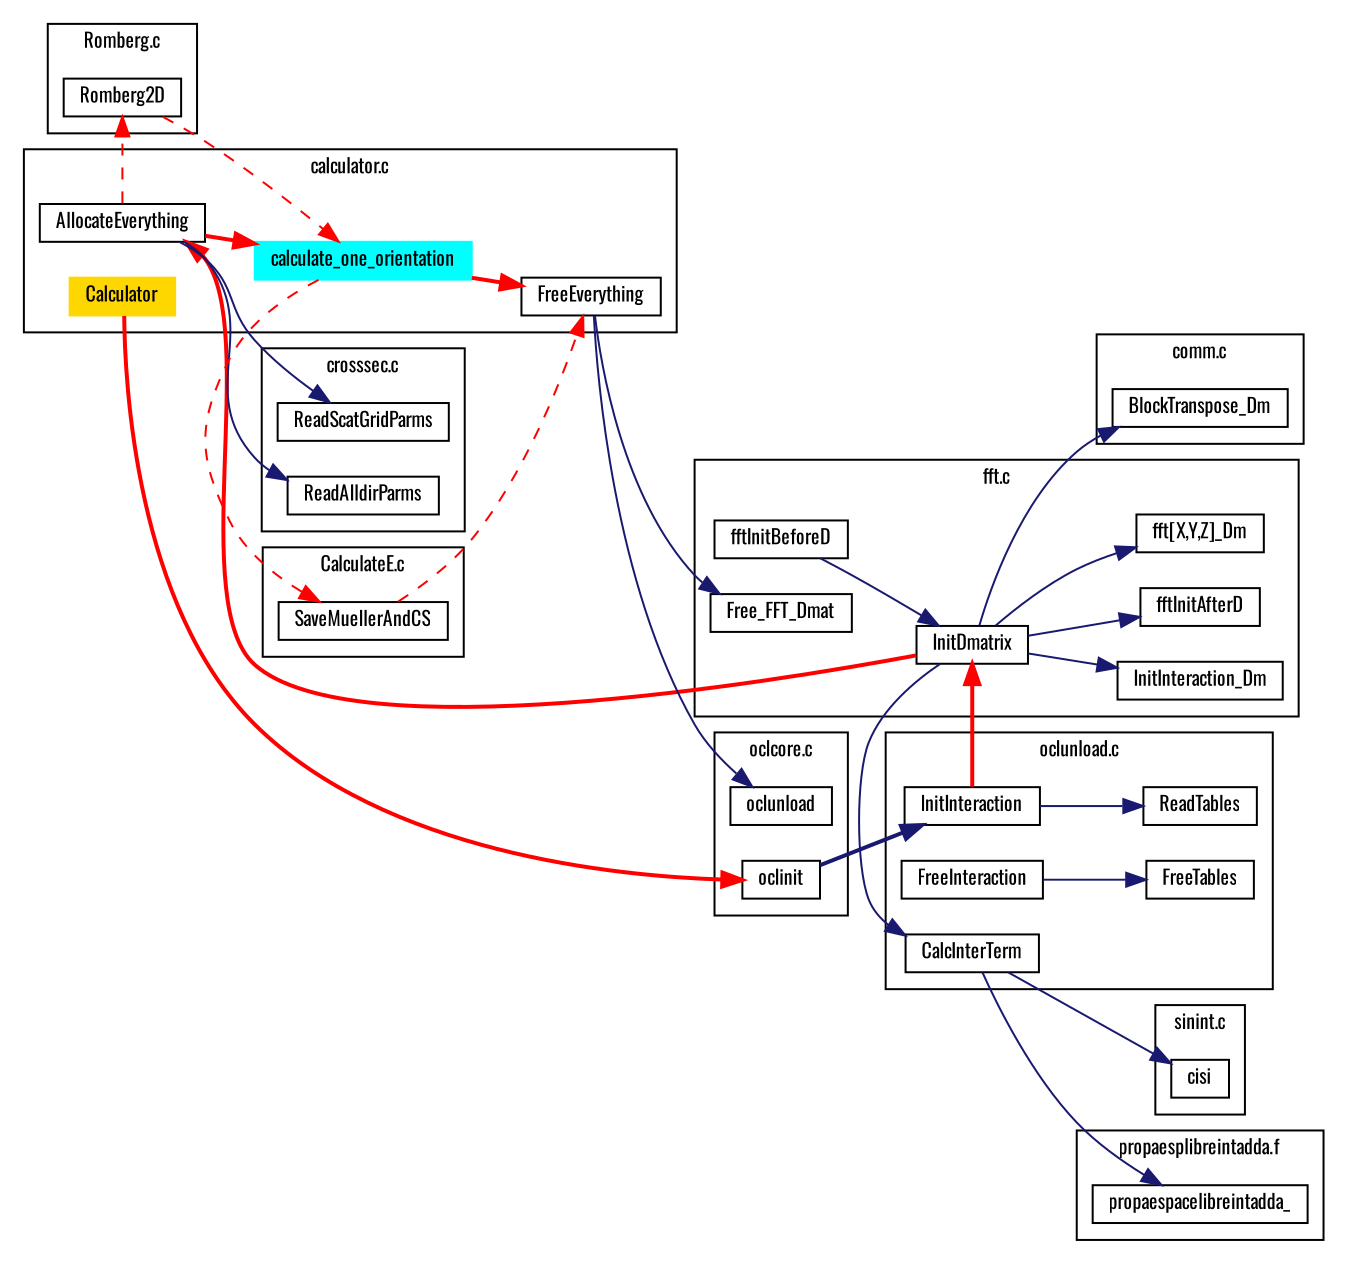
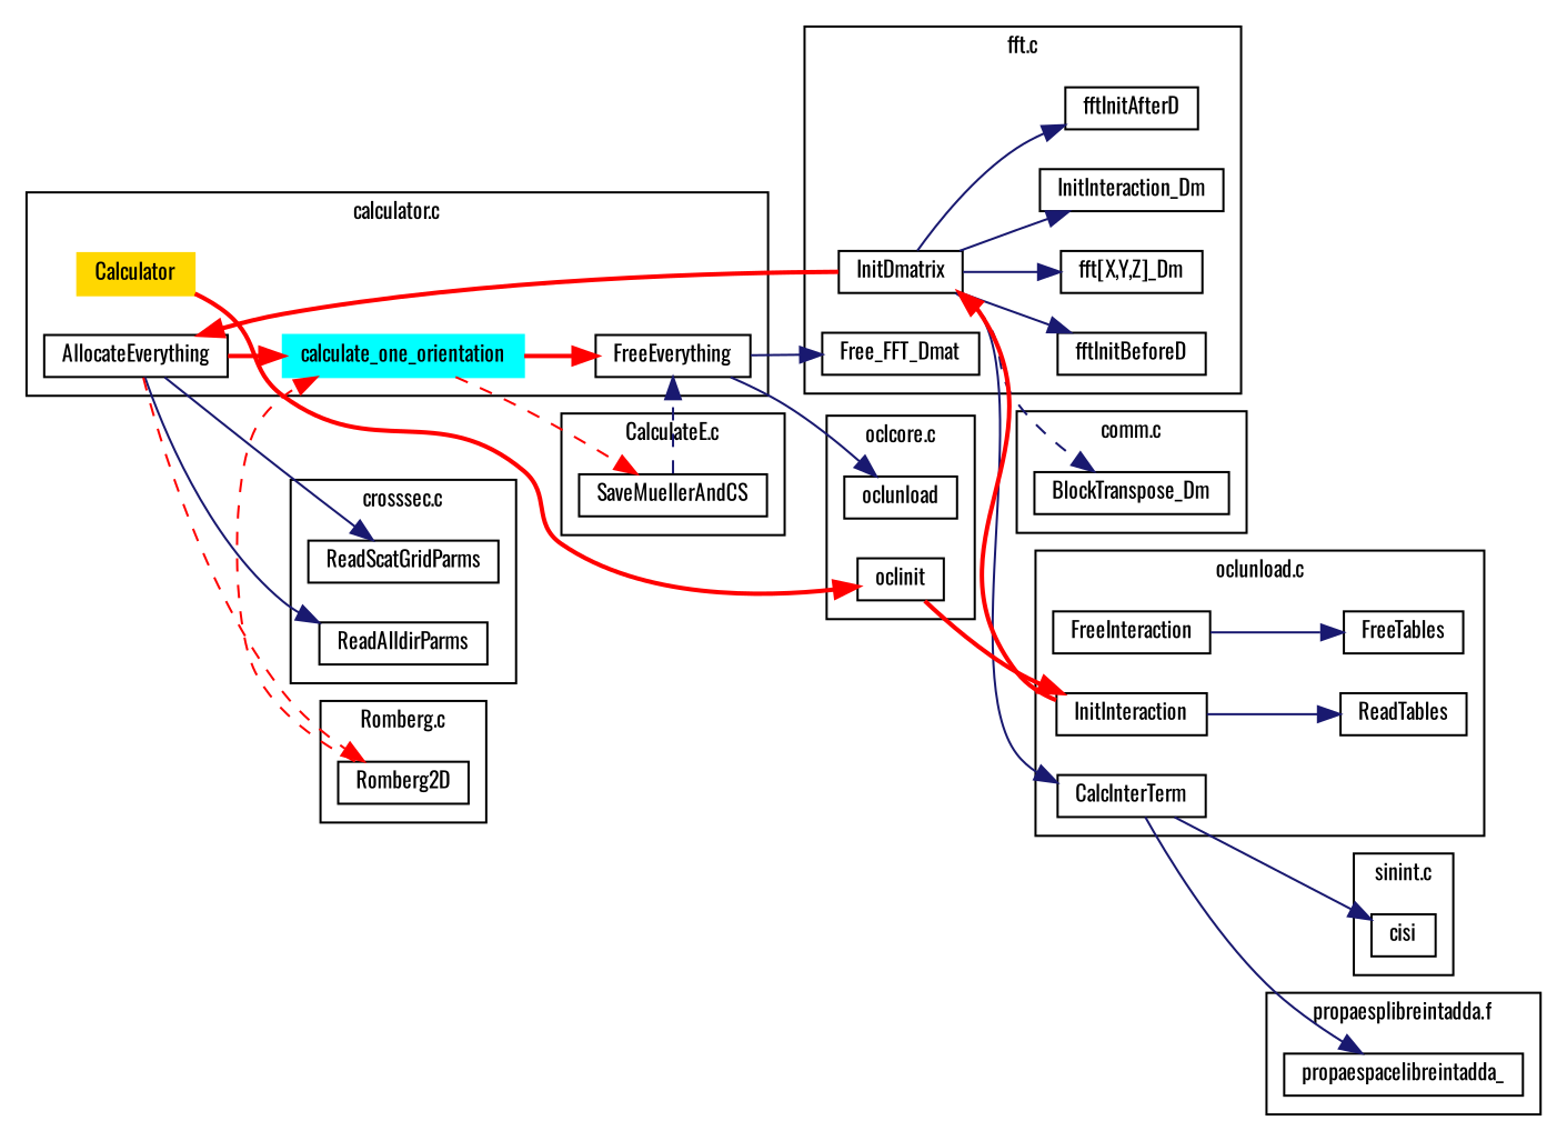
  digraph {
    fontname=Oswald
    fontsize=10
    rankdir=LR
    ranksep=.35
    node [fontname=Oswald fontsize=10 shape=box]
    edge [color=midnightblue fontname=Oswald]
    InitDmatrix [height=0.2 width=0.4]
    fftInitBeforeD [height=0.2 width=0.4]
    "fft[X,Y,Z]_Dm" [height=0.2 width=0.4]
    n4 [height=0.2 label=InitInteraction_Dm width=0.4]
    fftInitAfterD [height=0.2 width=0.4]
    Free_FFT_Dmat [height=0.2 width=0.4]
    InitInteraction [height=0.2 width=0.4]
    ReadTables [height=0.2 width=0.4]
    FreeInteraction [height=0.2 width=0.4]
    FreeTables [height=0.2 width=0.4]
    CalcInterTerm [height=0.2 width=0.4]
    Calculator [color=gold height=0.2 style=filled width=0.4]
    AllocateEverything [height=0.2 width=0.4]
    FreeEverything [height=0.2 width=0.4]
    calculate_one_orientation [color=cyan height=0.2 style=filled width=0.4]
    ReadScatGridParms [height=0.2 width=0.4]
    ReadAlldirParms [height=0.2 width=0.4]
    oclinit [height=0.2 width=0.4]
    oclunload [height=0.2 width=0.4]
    Romberg2D [height=0.2 width=0.4]
    cisi [height=0.2 width=0.4]
    propaespacelibreintadda_ [height=0.2 width=0.4]
    SaveMuellerAndCS [height=0.2 width=0.4]
    BlockTranspose_Dm [height=0.2 width=0.4]
    subgraph cluster_1 {
      label="fft.c"
      InitDmatrix
      fftInitBeforeD
      "fft[X,Y,Z]_Dm"
      n4
      fftInitAfterD
      Free_FFT_Dmat
    }
    subgraph cluster_2 {
      label="oclcore.c"
      oclinit
      oclunload
    }
    subgraph cluster_3 {
      label="crosssec.c"
      ReadScatGridParms
      ReadAlldirParms
    }
    subgraph cluster_4 {
      label="oclunload.c"
      InitInteraction
      ReadTables
      FreeInteraction
      FreeTables
      CalcInterTerm
    }
    subgraph cluster_5 {
      label="Romberg.c"
      Romberg2D
    }
    subgraph cluster_6 {
      label="calculator.c"
      Calculator
      AllocateEverything
      FreeEverything
      calculate_one_orientation
    }
    subgraph cluster_7 {
      label="sinint.c"
      cisi
    }
    subgraph cluster_8 {
      label="propaesplibreintadda.f"
      propaespacelibreintadda_
    }
    subgraph cluster_9 {
      label="CalculateE.c"
      SaveMuellerAndCS
    }
    subgraph cluster_10 {
      label="comm.c"
      BlockTranspose_Dm
    }
-   fftInitBeforeD -> InitDmatrix
+   InitDmatrix -> fftInitBeforeD
    InitDmatrix -> "fft[X,Y,Z]_Dm"
    InitDmatrix -> n4
    InitDmatrix -> fftInitAfterD
    InitDmatrix -> CalcInterTerm
    InitDmatrix -> AllocateEverything [color=red style=bold]
-   InitDmatrix -> BlockTranspose_Dm
+   InitDmatrix -> BlockTranspose_Dm [style=dashed]
    InitInteraction -> InitDmatrix [color=red style=bold]
    InitInteraction -> ReadTables
    FreeInteraction -> FreeTables
    CalcInterTerm -> cisi
    CalcInterTerm -> propaespacelibreintadda_
    Calculator -> oclinit [color=red style=bold]
    AllocateEverything -> calculate_one_orientation [color=red style=bold]
    AllocateEverything -> ReadScatGridParms
    AllocateEverything -> ReadAlldirParms
    AllocateEverything -> Romberg2D [color=red style=dashed]
    FreeEverything -> Free_FFT_Dmat
    FreeEverything -> oclunload
    calculate_one_orientation -> FreeEverything [color=red style=bold]
    calculate_one_orientation -> SaveMuellerAndCS [color=red style=dashed]
-   oclinit -> InitInteraction [style=bold]
+   oclinit -> InitInteraction [color=red style=bold]
    Romberg2D -> calculate_one_orientation [color=red style=dashed]
-   SaveMuellerAndCS -> FreeEverything [color=red style=dashed]
+   SaveMuellerAndCS -> FreeEverything [style=dashed]
  }
